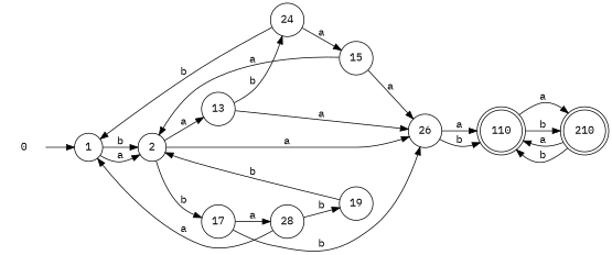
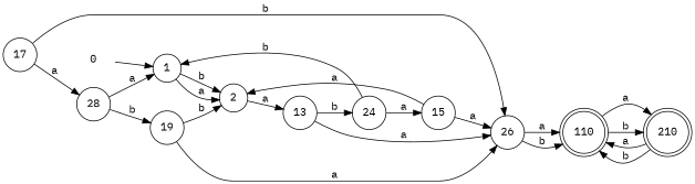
  digraph {
    fontname="IBM Plex Mono"
    rankdir=LR
    node [fontname="IBM Plex Mono" shape=circle]
    edge [fontname="IBM Plex Mono"]
    0 [shape=none]
    n2 [label=1]
    n3 [label=2]
    n4 [label=13]
    n5 [label=17]
    n6 [label=26]
    n7 [label=24]
    n8 [label=28]
    n9 [label=110 shape=doublecircle]
    n10 [label=15]
    n11 [label=19]
    n12 [label=210 shape=doublecircle]
    0 -> n2
    n2 -> n3 [label=a]
    n2 -> n3 [label=b]
    n3 -> n4 [label=a]
-   n3 -> n5 [label=b]
    n4 -> n6 [label=a]
    n4 -> n7 [label=b]
    n5 -> n6 [label=b]
    n5 -> n8 [label=a]
    n6 -> n9 [label=a]
    n6 -> n9 [label=b]
    n7 -> n2 [label=b]
    n7 -> n10 [label=a]
    n8 -> n2 [label=a]
    n8 -> n11 [label=b]
    n9 -> n12 [label=a]
    n9 -> n12 [label=b]
    n10 -> n3 [label=a]
    n10 -> n6 [label=a]
    n11 -> n3 [label=b]
-   n3 -> n6 [label=a]
+   n11 -> n6 [label=a]
    n12 -> n9 [label=a]
    n12 -> n9 [label=b]
  }
